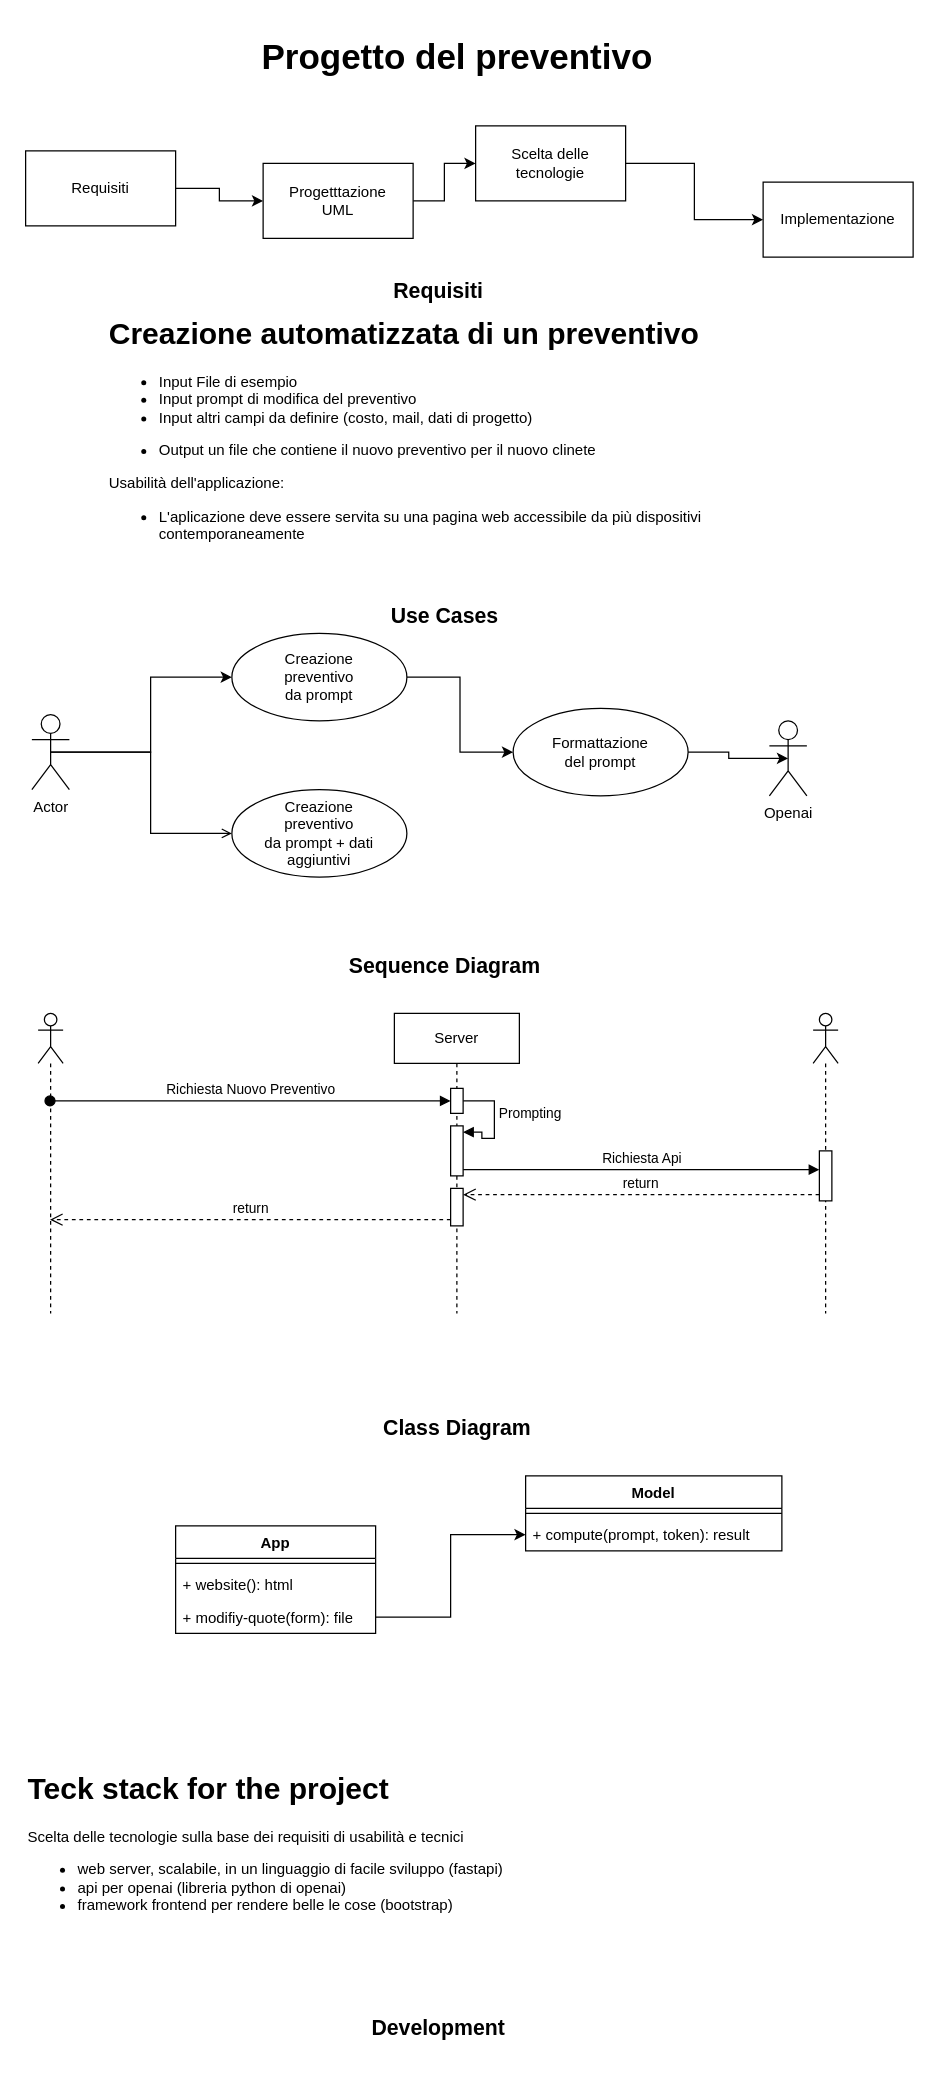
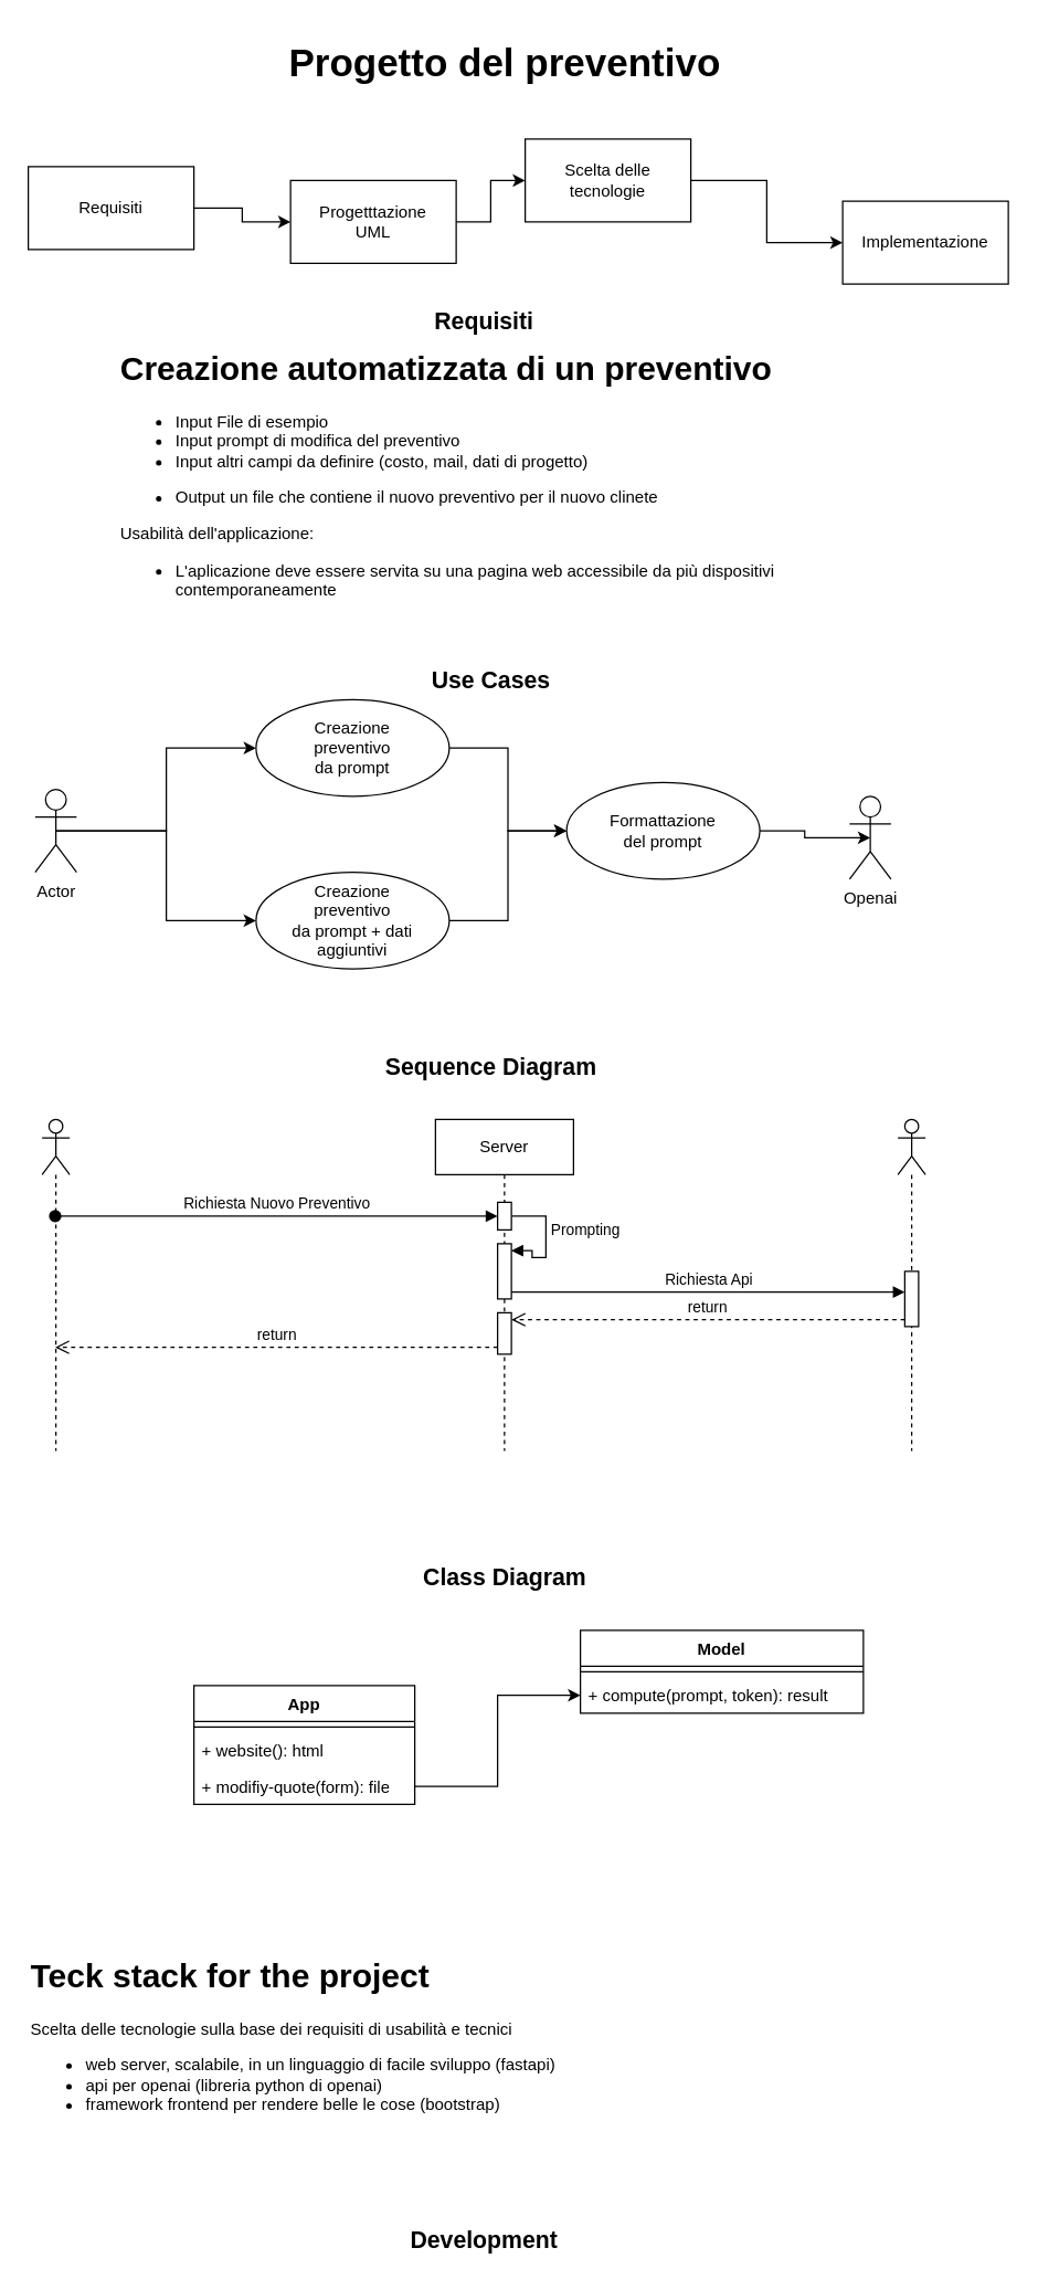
  <mxCell id="0" />
  <mxCell id="1" parent="0" />
  <mxCell id="2" style="edgeStyle=orthogonalEdgeStyle;rounded=0;orthogonalLoop=1;jettySize=auto;html=1;entryX=0;entryY=0.5;entryDx=0;entryDy=0;" edge="1" parent="1" source="3" target="5"><mxGeometry relative="1" as="geometry" /></mxCell>
  <mxCell id="3" value="Requisiti" style="rounded=0;whiteSpace=wrap;html=1;" vertex="1" parent="1"><mxGeometry x="20" y="120" width="120" height="60" as="geometry" /></mxCell>
  <mxCell id="4" style="edgeStyle=orthogonalEdgeStyle;rounded=0;orthogonalLoop=1;jettySize=auto;html=1;exitX=1;exitY=0.5;exitDx=0;exitDy=0;entryX=0;entryY=0.5;entryDx=0;entryDy=0;" edge="1" parent="1" source="5" target="7"><mxGeometry relative="1" as="geometry" /></mxCell>
  <mxCell id="5" value="Progetttazione&lt;br&gt;UML" style="rounded=0;whiteSpace=wrap;html=1;" vertex="1" parent="1"><mxGeometry x="210" y="130" width="120" height="60" as="geometry" /></mxCell>
  <mxCell id="6" style="edgeStyle=orthogonalEdgeStyle;rounded=0;orthogonalLoop=1;jettySize=auto;html=1;exitX=1;exitY=0.5;exitDx=0;exitDy=0;entryX=0;entryY=0.5;entryDx=0;entryDy=0;" edge="1" parent="1" source="7" target="8"><mxGeometry relative="1" as="geometry" /></mxCell>
  <mxCell id="7" value="Scelta delle tecnologie" style="rounded=0;whiteSpace=wrap;html=1;" vertex="1" parent="1"><mxGeometry x="380" y="100" width="120" height="60" as="geometry" /></mxCell>
  <mxCell id="8" value="Implementazione" style="rounded=0;whiteSpace=wrap;html=1;" vertex="1" parent="1"><mxGeometry x="610" y="145" width="120" height="60" as="geometry" /></mxCell>
  <mxCell id="9" value="Progetto del preventivo" style="text;html=1;align=center;verticalAlign=middle;resizable=0;points=[];autosize=1;strokeColor=none;fillColor=none;fontSize=28;fontStyle=1" vertex="1" parent="1"><mxGeometry x="210" y="20" width="310" height="50" as="geometry" /></mxCell>
  <mxCell id="10" value="&lt;h1 style=&quot;margin-top: 0px;&quot;&gt;Creazione automatizzata di un preventivo&lt;/h1&gt;&lt;p&gt;&lt;/p&gt;&lt;ul&gt;&lt;li&gt;Input File di esempio&lt;/li&gt;&lt;li&gt;Input prompt di modifica del preventivo&lt;/li&gt;&lt;li&gt;Input altri campi da definire (costo, mail, dati di progetto)&lt;/li&gt;&lt;/ul&gt;&lt;ul&gt;&lt;li&gt;Output un file che contiene il nuovo preventivo per il nuovo clinete&lt;/li&gt;&lt;/ul&gt;&lt;div&gt;Usabilità dell'applicazione:&lt;/div&gt;&lt;ul&gt;&lt;li&gt;L'aplicazione deve essere servita su una pagina web accessibile da più dispositivi contemporaneamente&lt;/li&gt;&lt;/ul&gt;&lt;div&gt;&lt;/div&gt;&lt;p&gt;&lt;/p&gt;" style="text;html=1;whiteSpace=wrap;overflow=hidden;rounded=0;" vertex="1" parent="1"><mxGeometry x="85" y="246" width="560" height="220" as="geometry" /></mxCell>
  <mxCell id="11" style="edgeStyle=orthogonalEdgeStyle;rounded=0;orthogonalLoop=1;jettySize=auto;html=1;entryX=0;entryY=0.5;entryDx=0;entryDy=0;exitX=0.5;exitY=0.5;exitDx=0;exitDy=0;exitPerimeter=0;" edge="1" parent="1" source="13" target="16"><mxGeometry relative="1" as="geometry" /></mxCell>
- <mxCell id="12" style="edgeStyle=orthogonalEdgeStyle;rounded=0;orthogonalLoop=1;jettySize=auto;html=1;exitX=0.5;exitY=0.5;exitDx=0;exitDy=0;exitPerimeter=0;entryX=0;entryY=0.5;entryDx=0;entryDy=0;endArrow=open;" edge="1" parent="1" source="13" target="18"><mxGeometry relative="1" as="geometry" /></mxCell>
+ <mxCell id="12" style="edgeStyle=orthogonalEdgeStyle;rounded=0;orthogonalLoop=1;jettySize=auto;html=1;exitX=0.5;exitY=0.5;exitDx=0;exitDy=0;exitPerimeter=0;entryX=0;entryY=0.5;entryDx=0;entryDy=0;" edge="1" parent="1" source="13" target="18"><mxGeometry relative="1" as="geometry" /></mxCell>
  <mxCell id="13" value="Actor" style="shape=umlActor;verticalLabelPosition=bottom;verticalAlign=top;html=1;" vertex="1" parent="1"><mxGeometry x="25" y="571" width="30" height="60" as="geometry" /></mxCell>
  <mxCell id="14" value="Openai" style="shape=umlActor;verticalLabelPosition=bottom;verticalAlign=top;html=1;" vertex="1" parent="1"><mxGeometry x="615" y="576" width="30" height="60" as="geometry" /></mxCell>
  <mxCell id="15" style="edgeStyle=orthogonalEdgeStyle;rounded=0;orthogonalLoop=1;jettySize=auto;html=1;exitX=1;exitY=0.5;exitDx=0;exitDy=0;entryX=0;entryY=0.5;entryDx=0;entryDy=0;" edge="1" parent="1" source="16" target="19"><mxGeometry relative="1" as="geometry" /></mxCell>
  <mxCell id="16" value="Creazione&lt;br&gt;preventivo&lt;br&gt;da prompt" style="ellipse;whiteSpace=wrap;html=1;" vertex="1" parent="1"><mxGeometry x="185" y="506" width="140" height="70" as="geometry" /></mxCell>
+ <mxCell id="17" style="edgeStyle=orthogonalEdgeStyle;rounded=0;orthogonalLoop=1;jettySize=auto;html=1;exitX=1;exitY=0.5;exitDx=0;exitDy=0;entryX=0;entryY=0.5;entryDx=0;entryDy=0;" edge="1" parent="1" source="18" target="19"><mxGeometry relative="1" as="geometry" /></mxCell>
  <mxCell id="18" value="Creazione&lt;br&gt;preventivo&lt;br&gt;da prompt + dati aggiuntivi" style="ellipse;whiteSpace=wrap;html=1;" vertex="1" parent="1"><mxGeometry x="185" y="631" width="140" height="70" as="geometry" /></mxCell>
  <mxCell id="19" value="Formattazione&lt;div&gt;del prompt&lt;/div&gt;" style="ellipse;whiteSpace=wrap;html=1;" vertex="1" parent="1"><mxGeometry x="410" y="566" width="140" height="70" as="geometry" /></mxCell>
  <mxCell id="20" style="edgeStyle=orthogonalEdgeStyle;rounded=0;orthogonalLoop=1;jettySize=auto;html=1;exitX=1;exitY=0.5;exitDx=0;exitDy=0;entryX=0.5;entryY=0.5;entryDx=0;entryDy=0;entryPerimeter=0;" edge="1" parent="1" source="19" target="14"><mxGeometry relative="1" as="geometry" /></mxCell>
  <mxCell id="21" value="Use Cases" style="text;align=center;fontStyle=1;verticalAlign=middle;spacingLeft=3;spacingRight=3;strokeColor=none;rotatable=0;points=[[0,0.5],[1,0.5]];portConstraint=eastwest;html=1;fontSize=17;" vertex="1" parent="1"><mxGeometry x="315" y="480" width="80" height="26" as="geometry" /></mxCell>
  <mxCell id="22" value="Sequence Diagram" style="text;align=center;fontStyle=1;verticalAlign=middle;spacingLeft=3;spacingRight=3;strokeColor=none;rotatable=0;points=[[0,0.5],[1,0.5]];portConstraint=eastwest;html=1;fontSize=17;" vertex="1" parent="1"><mxGeometry x="315" y="760" width="80" height="26" as="geometry" /></mxCell>
  <mxCell id="23" value="" style="shape=umlLifeline;perimeter=lifelinePerimeter;whiteSpace=wrap;html=1;container=1;dropTarget=0;collapsible=0;recursiveResize=0;outlineConnect=0;portConstraint=eastwest;newEdgeStyle={&quot;curved&quot;:0,&quot;rounded&quot;:0};participant=umlActor;" vertex="1" parent="1"><mxGeometry x="30" y="810" width="20" height="240" as="geometry" /></mxCell>
  <mxCell id="24" value="Server" style="shape=umlLifeline;perimeter=lifelinePerimeter;whiteSpace=wrap;html=1;container=1;dropTarget=0;collapsible=0;recursiveResize=0;outlineConnect=0;portConstraint=eastwest;newEdgeStyle={&quot;curved&quot;:0,&quot;rounded&quot;:0};" vertex="1" parent="1"><mxGeometry x="315" y="810" width="100" height="240" as="geometry" /></mxCell>
  <mxCell id="25" value="" style="html=1;points=[[0,0,0,0,5],[0,1,0,0,-5],[1,0,0,0,5],[1,1,0,0,-5]];perimeter=orthogonalPerimeter;outlineConnect=0;targetShapes=umlLifeline;portConstraint=eastwest;newEdgeStyle={&quot;curved&quot;:0,&quot;rounded&quot;:0};" vertex="1" parent="24"><mxGeometry x="45" y="90" width="10" height="40" as="geometry" /></mxCell>
  <mxCell id="26" value="Prompting" style="html=1;align=left;spacingLeft=2;endArrow=block;rounded=0;edgeStyle=orthogonalEdgeStyle;curved=0;rounded=0;entryX=1;entryY=0;entryDx=0;entryDy=5;entryPerimeter=0;" edge="1" target="25" parent="24" source="27"><mxGeometry x="-0.177" relative="1" as="geometry"><mxPoint x="60" y="70" as="sourcePoint" /><Array as="points"><mxPoint x="80" y="70" /><mxPoint x="80" y="100" /><mxPoint x="70" y="100" /><mxPoint x="70" y="95" /></Array><mxPoint x="190" y="50" as="targetPoint" /><mxPoint as="offset" /></mxGeometry></mxCell>
  <mxCell id="27" value="" style="html=1;points=[[0,0,0,0,5],[0,1,0,0,-5],[1,0,0,0,5],[1,1,0,0,-5]];perimeter=orthogonalPerimeter;outlineConnect=0;targetShapes=umlLifeline;portConstraint=eastwest;newEdgeStyle={&quot;curved&quot;:0,&quot;rounded&quot;:0};" vertex="1" parent="24"><mxGeometry x="45" y="60" width="10" height="20" as="geometry" /></mxCell>
  <mxCell id="28" value="" style="html=1;points=[[0,0,0,0,5],[0,1,0,0,-5],[1,0,0,0,5],[1,1,0,0,-5]];perimeter=orthogonalPerimeter;outlineConnect=0;targetShapes=umlLifeline;portConstraint=eastwest;newEdgeStyle={&quot;curved&quot;:0,&quot;rounded&quot;:0};" vertex="1" parent="24"><mxGeometry x="45" y="140" width="10" height="30" as="geometry" /></mxCell>
  <mxCell id="29" value="" style="shape=umlLifeline;perimeter=lifelinePerimeter;whiteSpace=wrap;html=1;container=1;dropTarget=0;collapsible=0;recursiveResize=0;outlineConnect=0;portConstraint=eastwest;newEdgeStyle={&quot;curved&quot;:0,&quot;rounded&quot;:0};participant=umlActor;" vertex="1" parent="1"><mxGeometry x="650" y="810" width="20" height="240" as="geometry" /></mxCell>
  <mxCell id="30" value="" style="html=1;points=[[0,0,0,0,5],[0,1,0,0,-5],[1,0,0,0,5],[1,1,0,0,-5]];perimeter=orthogonalPerimeter;outlineConnect=0;targetShapes=umlLifeline;portConstraint=eastwest;newEdgeStyle={&quot;curved&quot;:0,&quot;rounded&quot;:0};" vertex="1" parent="29"><mxGeometry x="5" y="110" width="10" height="40" as="geometry" /></mxCell>
  <mxCell id="31" value="Richiesta Nuovo Preventivo" style="html=1;verticalAlign=bottom;startArrow=oval;startFill=1;endArrow=block;startSize=8;curved=0;rounded=0;" edge="1" parent="1" source="23" target="27"><mxGeometry width="60" relative="1" as="geometry"><mxPoint x="45" y="880" as="sourcePoint" /><mxPoint x="105" y="880" as="targetPoint" /><Array as="points"><mxPoint x="205" y="880" /></Array></mxGeometry></mxCell>
  <mxCell id="32" value="Richiesta Api" style="html=1;verticalAlign=bottom;endArrow=block;curved=0;rounded=0;exitX=1;exitY=1;exitDx=0;exitDy=-5;exitPerimeter=0;" edge="1" parent="1" source="25" target="30"><mxGeometry width="80" relative="1" as="geometry"><mxPoint x="395" y="940" as="sourcePoint" /><mxPoint x="475" y="940" as="targetPoint" /></mxGeometry></mxCell>
  <mxCell id="33" value="return" style="html=1;verticalAlign=bottom;endArrow=open;dashed=1;endSize=8;curved=0;rounded=0;exitX=0;exitY=1;exitDx=0;exitDy=-5;exitPerimeter=0;entryX=1;entryY=0;entryDx=0;entryDy=5;entryPerimeter=0;" edge="1" parent="1" source="30" target="28"><mxGeometry relative="1" as="geometry"><mxPoint x="615" y="1030" as="sourcePoint" /><mxPoint x="535" y="1030" as="targetPoint" /></mxGeometry></mxCell>
  <mxCell id="34" value="return" style="html=1;verticalAlign=bottom;endArrow=open;dashed=1;endSize=8;curved=0;rounded=0;exitX=0;exitY=1;exitDx=0;exitDy=-5;exitPerimeter=0;" edge="1" parent="1" source="28" target="23"><mxGeometry relative="1" as="geometry"><mxPoint x="345" y="1005" as="sourcePoint" /><mxPoint x="55" y="1005" as="targetPoint" /></mxGeometry></mxCell>
  <mxCell id="35" value="Class Diagram" style="text;align=center;fontStyle=1;verticalAlign=middle;spacingLeft=3;spacingRight=3;strokeColor=none;rotatable=0;points=[[0,0.5],[1,0.5]];portConstraint=eastwest;html=1;fontSize=17;" vertex="1" parent="1"><mxGeometry x="325" y="1130" width="80" height="26" as="geometry" /></mxCell>
  <mxCell id="36" value="App" style="swimlane;fontStyle=1;align=center;verticalAlign=top;childLayout=stackLayout;horizontal=1;startSize=26;horizontalStack=0;resizeParent=1;resizeParentMax=0;resizeLast=0;collapsible=1;marginBottom=0;whiteSpace=wrap;html=1;" vertex="1" parent="1"><mxGeometry x="140" y="1220" width="160" height="86" as="geometry" /></mxCell>
  <mxCell id="37" value="" style="line;strokeWidth=1;fillColor=none;align=left;verticalAlign=middle;spacingTop=-1;spacingLeft=3;spacingRight=3;rotatable=0;labelPosition=right;points=[];portConstraint=eastwest;strokeColor=inherit;" vertex="1" parent="36"><mxGeometry y="26" width="160" height="8" as="geometry" /></mxCell>
  <mxCell id="38" value="+ website(): html" style="text;strokeColor=none;fillColor=none;align=left;verticalAlign=top;spacingLeft=4;spacingRight=4;overflow=hidden;rotatable=0;points=[[0,0.5],[1,0.5]];portConstraint=eastwest;whiteSpace=wrap;html=1;" vertex="1" parent="36"><mxGeometry y="34" width="160" height="26" as="geometry" /></mxCell>
  <mxCell id="39" value="+ modifiy-quote(form): file" style="text;align=left;verticalAlign=top;spacingLeft=4;spacingRight=4;overflow=hidden;rotatable=0;points=[[0,0.5],[1,0.5]];portConstraint=eastwest;whiteSpace=wrap;html=1;" vertex="1" parent="36"><mxGeometry y="60" width="160" height="26" as="geometry" /></mxCell>
  <mxCell id="40" value="Model" style="swimlane;fontStyle=1;align=center;verticalAlign=top;childLayout=stackLayout;horizontal=1;startSize=26;horizontalStack=0;resizeParent=1;resizeParentMax=0;resizeLast=0;collapsible=1;marginBottom=0;whiteSpace=wrap;html=1;" vertex="1" parent="1"><mxGeometry x="420" y="1180" width="205" height="60" as="geometry" /></mxCell>
  <mxCell id="41" value="" style="line;strokeWidth=1;fillColor=none;align=left;verticalAlign=middle;spacingTop=-1;spacingLeft=3;spacingRight=3;rotatable=0;labelPosition=right;points=[];portConstraint=eastwest;strokeColor=inherit;" vertex="1" parent="40"><mxGeometry y="26" width="205" height="8" as="geometry" /></mxCell>
  <mxCell id="42" value="+ compute(prompt, token): result" style="text;strokeColor=none;fillColor=none;align=left;verticalAlign=top;spacingLeft=4;spacingRight=4;overflow=hidden;rotatable=0;points=[[0,0.5],[1,0.5]];portConstraint=eastwest;whiteSpace=wrap;html=1;" vertex="1" parent="40"><mxGeometry y="34" width="205" height="26" as="geometry" /></mxCell>
  <mxCell id="43" style="edgeStyle=orthogonalEdgeStyle;rounded=0;orthogonalLoop=1;jettySize=auto;html=1;exitX=1;exitY=0.5;exitDx=0;exitDy=0;entryX=0;entryY=0.5;entryDx=0;entryDy=0;" edge="1" parent="1" source="39" target="42"><mxGeometry relative="1" as="geometry" /></mxCell>
  <mxCell id="44" value="&lt;h1 style=&quot;margin-top: 0px;&quot;&gt;Teck stack for the project&lt;/h1&gt;&lt;div&gt;Scelta delle tecnologie sulla base dei requisiti di usabilità e tecnici&lt;/div&gt;&lt;div&gt;&lt;ul&gt;&lt;li&gt;web server, scalabile, in un linguaggio di facile sviluppo (fastapi)&lt;/li&gt;&lt;li&gt;api per openai (libreria python di openai)&lt;/li&gt;&lt;li&gt;framework frontend per rendere belle le cose (bootstrap)&lt;/li&gt;&lt;/ul&gt;&lt;/div&gt;" style="text;html=1;whiteSpace=wrap;overflow=hidden;rounded=0;" vertex="1" parent="1"><mxGeometry x="20" y="1410" width="700" height="130" as="geometry" /></mxCell>
  <mxCell id="45" value="Development" style="text;align=center;fontStyle=1;verticalAlign=middle;spacingLeft=3;spacingRight=3;strokeColor=none;rotatable=0;points=[[0,0.5],[1,0.5]];portConstraint=eastwest;html=1;fontSize=17;" vertex="1" parent="1"><mxGeometry x="310" y="1610" width="80" height="26" as="geometry" /></mxCell>
  <mxCell id="46" value="Requisiti" style="text;align=center;fontStyle=1;verticalAlign=middle;spacingLeft=3;spacingRight=3;strokeColor=none;rotatable=0;points=[[0,0.5],[1,0.5]];portConstraint=eastwest;html=1;fontSize=17;" vertex="1" parent="1"><mxGeometry x="310" y="220" width="80" height="26" as="geometry" /></mxCell>
